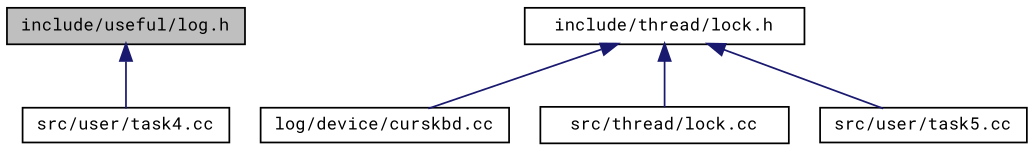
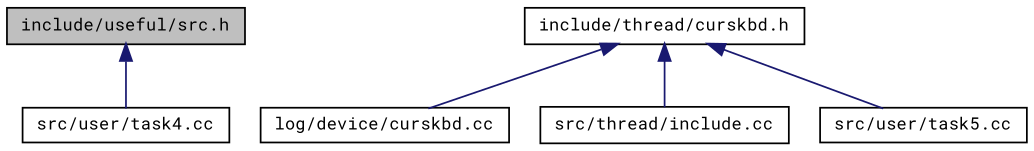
  digraph {
    fontname="Roboto Mono"
    node [color=black fontname="Roboto Mono" fontsize=10 shape=record]
    edge [color=midnightblue dir=back fontname="Roboto Mono" fontsize=10 labelfontname=Helvetica labelfontsize=10 style=solid]
-   n1 [fillcolor=grey75 fontcolor=black height=0.2 label="include/useful/log.h" style=filled width=0.4]
+   n1 [fillcolor=grey75 fontcolor=black height=0.2 label="include/useful/src.h" style=filled width=0.4]
    n2 [height=0.2 label="src/user/task4.cc" width=0.4]
-   n3 [height=0.2 label="include/thread/lock.h" width=0.4]
+   n3 [height=0.2 label="include/thread/curskbd.h" width=0.4]
    n4 [height=0.2 label="log/device/curskbd.cc" width=0.4]
-   n5 [height=0.2 label="src/thread/lock.cc" width=0.4]
+   n5 [height=0.2 label="src/thread/include.cc" width=0.4]
    n6 [height=0.2 label="src/user/task5.cc" width=0.4]
    n1 -> n2
    n3 -> n4
    n3 -> n5
    n3 -> n6
  }
